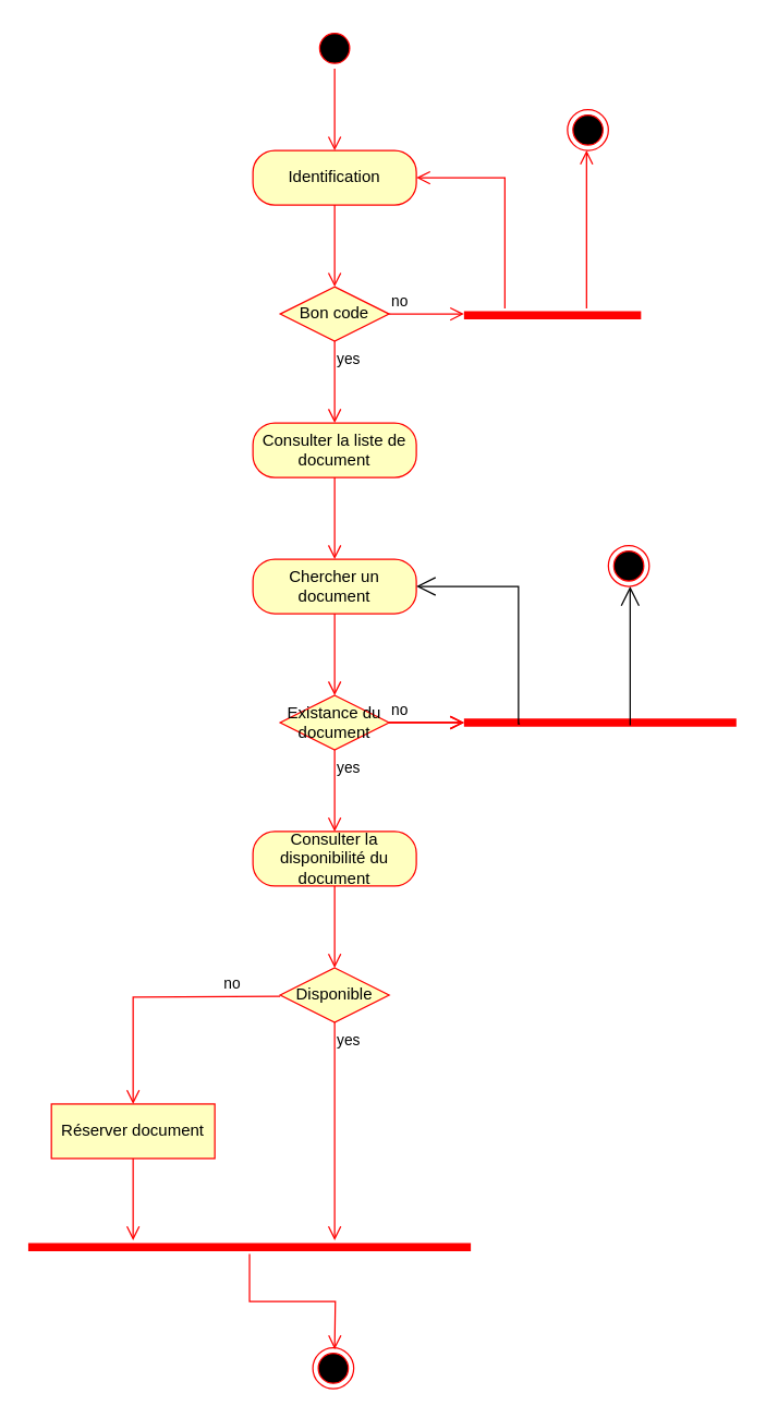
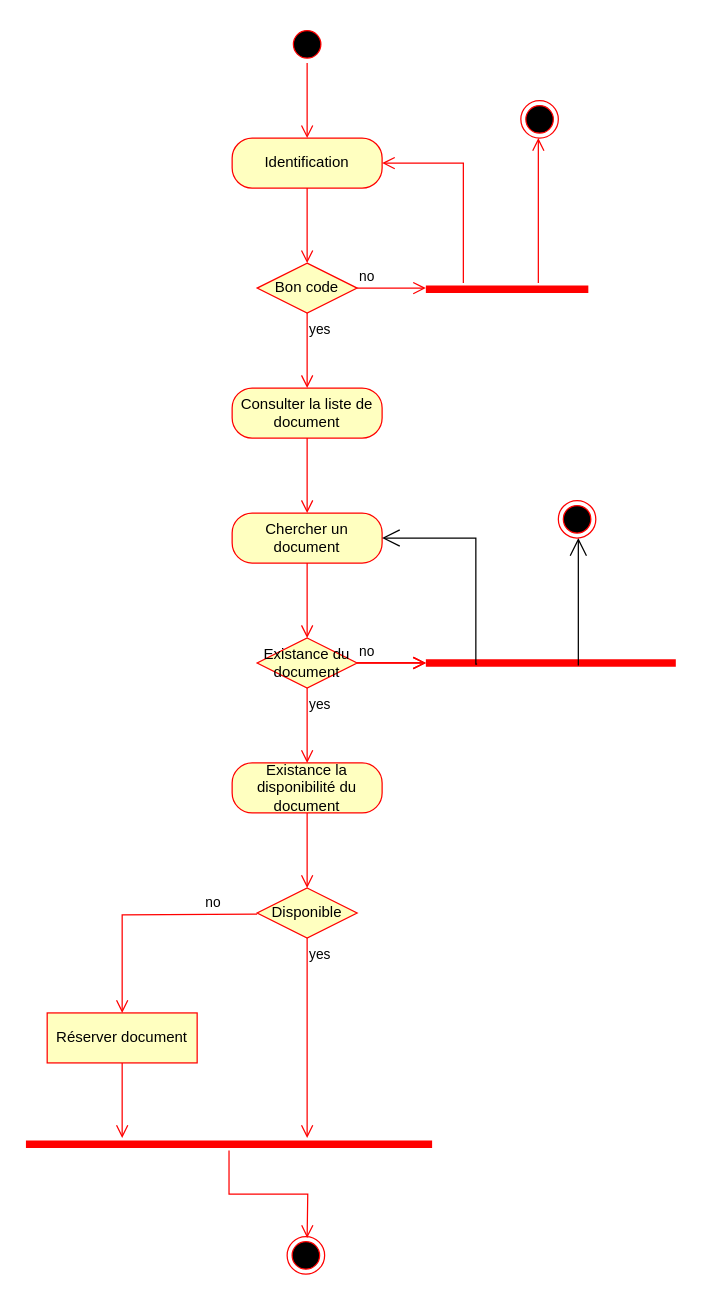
  <mxCell id="0" />
  <mxCell id="1" parent="0" />
  <mxCell id="2" value="" style="ellipse;html=1;shape=startState;fillColor=#000000;strokeColor=#ff0000;" parent="1" vertex="1"><mxGeometry x="230" y="20" width="30" height="30" as="geometry" /></mxCell>
  <mxCell id="3" value="" style="edgeStyle=orthogonalEdgeStyle;html=1;verticalAlign=bottom;endArrow=open;endSize=8;strokeColor=#ff0000;rounded=0;" parent="1" source="2" edge="1"><mxGeometry relative="1" as="geometry"><mxPoint x="245" y="110" as="targetPoint" /></mxGeometry></mxCell>
  <mxCell id="4" value="Identification" style="rounded=1;whiteSpace=wrap;html=1;arcSize=40;fontColor=#000000;fillColor=#ffffc0;strokeColor=#ff0000;" parent="1" vertex="1"><mxGeometry x="185" y="110" width="120" height="40" as="geometry" /></mxCell>
  <mxCell id="5" value="" style="edgeStyle=orthogonalEdgeStyle;html=1;verticalAlign=bottom;endArrow=open;endSize=8;strokeColor=#ff0000;rounded=0;" parent="1" source="4" edge="1"><mxGeometry relative="1" as="geometry"><mxPoint x="245" y="210" as="targetPoint" /></mxGeometry></mxCell>
  <mxCell id="6" value="Bon code" style="rhombus;whiteSpace=wrap;html=1;fillColor=#ffffc0;strokeColor=#ff0000;" parent="1" vertex="1"><mxGeometry x="205" y="210" width="80" height="40" as="geometry" /></mxCell>
  <mxCell id="7" value="no" style="edgeStyle=orthogonalEdgeStyle;html=1;align=left;verticalAlign=bottom;endArrow=open;endSize=8;strokeColor=#ff0000;rounded=0;" parent="1" source="6" edge="1"><mxGeometry x="-1" relative="1" as="geometry"><mxPoint x="340" y="230" as="targetPoint" /><Array as="points"><mxPoint x="320" y="230" /><mxPoint x="320" y="230" /></Array></mxGeometry></mxCell>
  <mxCell id="8" value="yes" style="edgeStyle=orthogonalEdgeStyle;html=1;align=left;verticalAlign=top;endArrow=open;endSize=8;strokeColor=#ff0000;rounded=0;" parent="1" source="6" edge="1"><mxGeometry x="-1" relative="1" as="geometry"><mxPoint x="245" y="310" as="targetPoint" /></mxGeometry></mxCell>
  <mxCell id="9" value="Consulter la liste de document" style="rounded=1;whiteSpace=wrap;html=1;arcSize=40;fontColor=#000000;fillColor=#ffffc0;strokeColor=#ff0000;" parent="1" vertex="1"><mxGeometry x="185" y="310" width="120" height="40" as="geometry" /></mxCell>
  <mxCell id="10" value="" style="edgeStyle=orthogonalEdgeStyle;html=1;verticalAlign=bottom;endArrow=open;endSize=8;strokeColor=#ff0000;rounded=0;" parent="1" source="9" edge="1"><mxGeometry relative="1" as="geometry"><mxPoint x="245" y="410" as="targetPoint" /><Array as="points"><mxPoint x="245" y="380" /><mxPoint x="245" y="380" /></Array></mxGeometry></mxCell>
  <mxCell id="11" value="Chercher un document" style="rounded=1;whiteSpace=wrap;html=1;arcSize=40;fontColor=#000000;fillColor=#ffffc0;strokeColor=#ff0000;" parent="1" vertex="1"><mxGeometry x="185" y="410" width="120" height="40" as="geometry" /></mxCell>
  <mxCell id="12" value="" style="edgeStyle=orthogonalEdgeStyle;html=1;verticalAlign=bottom;endArrow=open;endSize=8;strokeColor=#ff0000;rounded=0;" parent="1" source="11" edge="1"><mxGeometry relative="1" as="geometry"><mxPoint x="245" y="510" as="targetPoint" /></mxGeometry></mxCell>
  <mxCell id="13" value="Existance du document" style="rhombus;whiteSpace=wrap;html=1;fillColor=#ffffc0;strokeColor=#ff0000;" parent="1" vertex="1"><mxGeometry x="205" y="510" width="80" height="40" as="geometry" /></mxCell>
  <mxCell id="14" value="no" style="edgeStyle=orthogonalEdgeStyle;html=1;align=left;verticalAlign=bottom;endArrow=open;endSize=8;strokeColor=#ff0000;rounded=0;" parent="1" source="13" target="16" edge="1"><mxGeometry x="-1" relative="1" as="geometry"><mxPoint x="385" y="530" as="targetPoint" /></mxGeometry></mxCell>
  <mxCell id="15" value="yes" style="edgeStyle=orthogonalEdgeStyle;html=1;align=left;verticalAlign=top;endArrow=open;endSize=8;strokeColor=#ff0000;rounded=0;" parent="1" source="13" edge="1"><mxGeometry x="-1" relative="1" as="geometry"><mxPoint x="245" y="610" as="targetPoint" /></mxGeometry></mxCell>
  <mxCell id="16" value="" style="shape=line;html=1;strokeWidth=6;strokeColor=#ff0000;" parent="1" vertex="1"><mxGeometry x="340" y="525" width="200" height="10" as="geometry" /></mxCell>
  <mxCell id="17" value="no" style="edgeStyle=orthogonalEdgeStyle;html=1;align=left;verticalAlign=bottom;endArrow=open;endSize=8;strokeColor=#ff0000;rounded=0;" parent="1" source="13" target="16" edge="1"><mxGeometry x="-1" relative="1" as="geometry"><mxPoint x="340" y="530" as="targetPoint" /><mxPoint x="285" y="530" as="sourcePoint" /><Array as="points"><mxPoint x="400" y="530" /></Array></mxGeometry></mxCell>
  <mxCell id="18" value="no" style="edgeStyle=orthogonalEdgeStyle;html=1;align=left;verticalAlign=bottom;endArrow=open;endSize=8;strokeColor=#ff0000;rounded=0;" parent="1" source="13" target="16" edge="1"><mxGeometry x="-1" relative="1" as="geometry"><mxPoint x="340" y="530" as="targetPoint" /><mxPoint x="285" y="530" as="sourcePoint" /><Array as="points"><mxPoint x="370" y="530" /></Array></mxGeometry></mxCell>
  <mxCell id="19" value="" style="endArrow=open;endFill=1;endSize=12;html=1;rounded=0;entryX=1;entryY=0.5;entryDx=0;entryDy=0;edgeStyle=orthogonalEdgeStyle;exitX=0.205;exitY=0.6;exitDx=0;exitDy=0;exitPerimeter=0;" parent="1" source="16" target="11" edge="1"><mxGeometry width="160" relative="1" as="geometry"><mxPoint x="380" y="520" as="sourcePoint" /><mxPoint x="320" y="240" as="targetPoint" /><Array as="points"><mxPoint x="380" y="531" /><mxPoint x="380" y="430" /></Array></mxGeometry></mxCell>
  <mxCell id="20" value="" style="endArrow=open;endFill=1;endSize=12;html=1;rounded=0;exitX=0.61;exitY=0.7;exitDx=0;exitDy=0;exitPerimeter=0;" parent="1" source="16" edge="1"><mxGeometry width="160" relative="1" as="geometry"><mxPoint x="160" y="240" as="sourcePoint" /><mxPoint x="462" y="430" as="targetPoint" /></mxGeometry></mxCell>
  <mxCell id="21" value="" style="ellipse;html=1;shape=endState;fillColor=#000000;strokeColor=#ff0000;" parent="1" vertex="1"><mxGeometry x="446" y="400" width="30" height="30" as="geometry" /></mxCell>
  <mxCell id="22" value="" style="shape=line;html=1;strokeWidth=6;strokeColor=#ff0000;" parent="1" vertex="1"><mxGeometry x="340" y="226" width="130" height="10" as="geometry" /></mxCell>
  <mxCell id="23" value="" style="edgeStyle=orthogonalEdgeStyle;html=1;verticalAlign=bottom;endArrow=open;endSize=8;strokeColor=#ff0000;rounded=0;entryX=1;entryY=0.5;entryDx=0;entryDy=0;" parent="1" source="22" target="4" edge="1"><mxGeometry relative="1" as="geometry"><mxPoint x="440" y="130" as="targetPoint" /><Array as="points"><mxPoint x="370" y="130" /></Array></mxGeometry></mxCell>
  <mxCell id="24" value="" style="edgeStyle=orthogonalEdgeStyle;html=1;verticalAlign=bottom;endArrow=open;endSize=8;strokeColor=#ff0000;rounded=0;" parent="1" source="22" edge="1"><mxGeometry relative="1" as="geometry"><mxPoint x="430" y="110" as="targetPoint" /><mxPoint x="370" y="226" as="sourcePoint" /><Array as="points"><mxPoint x="430" y="110" /></Array></mxGeometry></mxCell>
  <mxCell id="25" value="" style="ellipse;html=1;shape=endState;fillColor=#000000;strokeColor=#ff0000;" parent="1" vertex="1"><mxGeometry x="416" y="80" width="30" height="30" as="geometry" /></mxCell>
- <mxCell id="26" value="Consulter la disponibilité du document" style="rounded=1;whiteSpace=wrap;html=1;arcSize=40;fontColor=#000000;fillColor=#ffffc0;strokeColor=#ff0000;" parent="1" vertex="1"><mxGeometry x="185" y="610" width="120" height="40" as="geometry" /></mxCell>
+ <mxCell id="26" value="Existance la disponibilité du document" style="rounded=1;whiteSpace=wrap;html=1;arcSize=40;fontColor=#000000;fillColor=#ffffc0;strokeColor=#ff0000;" parent="1" vertex="1"><mxGeometry x="185" y="610" width="120" height="40" as="geometry" /></mxCell>
  <mxCell id="27" value="" style="edgeStyle=orthogonalEdgeStyle;html=1;verticalAlign=bottom;endArrow=open;endSize=8;strokeColor=#ff0000;rounded=0;" parent="1" source="26" edge="1"><mxGeometry relative="1" as="geometry"><mxPoint x="245" y="710" as="targetPoint" /></mxGeometry></mxCell>
  <mxCell id="28" value="Disponible" style="rhombus;whiteSpace=wrap;html=1;fillColor=#ffffc0;strokeColor=#ff0000;" parent="1" vertex="1"><mxGeometry x="205" y="710" width="80" height="40" as="geometry" /></mxCell>
  <mxCell id="29" value="no" style="edgeStyle=orthogonalEdgeStyle;html=1;align=left;verticalAlign=bottom;endArrow=open;endSize=8;strokeColor=#ff0000;rounded=0;exitX=0;exitY=0.5;exitDx=0;exitDy=0;entryX=0.5;entryY=0;entryDx=0;entryDy=0;" parent="1" edge="1" target="32"><mxGeometry x="-0.538" relative="1" as="geometry"><mxPoint x="100" y="731" as="targetPoint" /><mxPoint x="205" y="731" as="sourcePoint" /><mxPoint as="offset" /></mxGeometry></mxCell>
  <mxCell id="30" value="yes" style="edgeStyle=orthogonalEdgeStyle;html=1;align=left;verticalAlign=top;endArrow=open;endSize=8;strokeColor=#ff0000;rounded=0;" parent="1" source="28" edge="1"><mxGeometry x="-1" relative="1" as="geometry"><mxPoint x="245" y="910" as="targetPoint" /></mxGeometry></mxCell>
  <mxCell id="31" value="" style="ellipse;html=1;shape=endState;fillColor=#000000;strokeColor=#ff0000;" vertex="1" parent="1"><mxGeometry x="229" y="989" width="30" height="30" as="geometry" /></mxCell>
  <mxCell id="32" value="Réserver document" style="whiteSpace=wrap;html=1;arcSize=40;fontColor=#000000;fillColor=#ffffc0;strokeColor=#ff0000;rounded=0;" vertex="1" parent="1"><mxGeometry x="37" y="810" width="120" height="40" as="geometry" /></mxCell>
  <mxCell id="33" value="" style="edgeStyle=orthogonalEdgeStyle;html=1;verticalAlign=bottom;endArrow=open;endSize=8;strokeColor=#ff0000;rounded=0;" edge="1" source="32" parent="1"><mxGeometry relative="1" as="geometry"><mxPoint x="97" y="910" as="targetPoint" /></mxGeometry></mxCell>
  <mxCell id="34" value="" style="shape=line;html=1;strokeWidth=6;strokeColor=#ff0000;" vertex="1" parent="1"><mxGeometry x="20" y="910" width="325" height="10" as="geometry" /></mxCell>
  <mxCell id="35" value="" style="edgeStyle=orthogonalEdgeStyle;html=1;verticalAlign=bottom;endArrow=open;endSize=8;strokeColor=#ff0000;rounded=0;" edge="1" source="34" parent="1"><mxGeometry relative="1" as="geometry"><mxPoint x="245" y="990" as="targetPoint" /></mxGeometry></mxCell>
